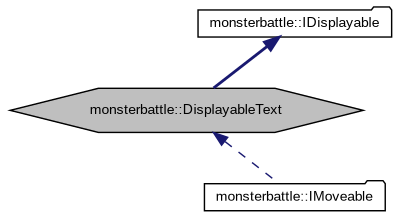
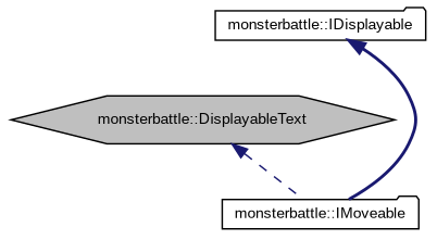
  digraph {
    fontname="Liberation Sans"
    node [color=black fillcolor=white fontname="Liberation Sans" fontsize=10 shape=folder style=filled]
    edge [color=midnightblue dir=back fontname="Liberation Sans" fontsize=10 labelfontname=Helvetica labelfontsize=10]
    n1 [fillcolor=grey75 fontcolor=black height=0.2 label="monsterbattle::DisplayableText" shape=hexagon width=0.4]
    n2 [height=0.2 label="monsterbattle::IMoveable" width=0.4]
    n3 [height=0.2 label="monsterbattle::IDisplayable" width=0.4]
    n1 -> n2 [style=dashed]
-   n3 -> n1 [style=bold]
+   n3 -> n2 [style=bold]
  }
